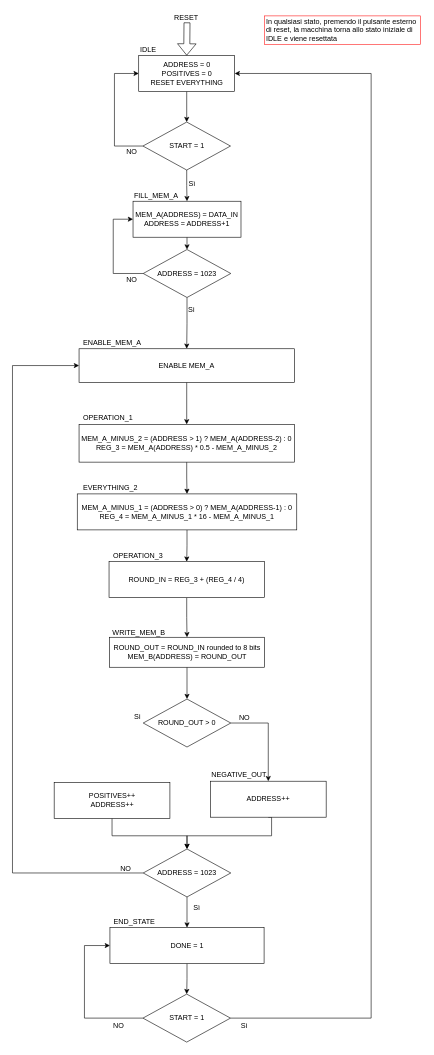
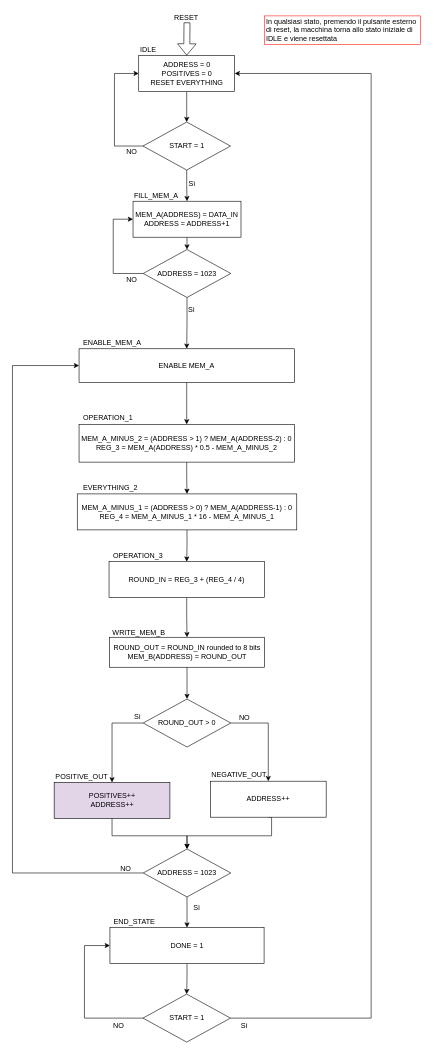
  <mxCell id="0" />
  <mxCell id="1" parent="0" />
  <mxCell id="2" style="edgeStyle=orthogonalEdgeStyle;rounded=0;orthogonalLoop=1;jettySize=auto;html=1;exitX=0.5;exitY=1;exitDx=0;exitDy=0;entryX=0.5;entryY=0;entryDx=0;entryDy=0;" parent="1" source="3" target="29" edge="1"><mxGeometry relative="1" as="geometry" /></mxCell>
  <mxCell id="3" value="&lt;div&gt;ADDRESS = 0&lt;/div&gt;&lt;div&gt;POSITIVES = 0&lt;/div&gt;&lt;div&gt;RESET EVERYTHING&lt;/div&gt;" style="rounded=0;whiteSpace=wrap;html=1;" parent="1" vertex="1"><mxGeometry x="230.5" y="92" width="160" height="60" as="geometry" /></mxCell>
  <mxCell id="4" value="IDLE" style="text;html=1;resizable=0;points=[];autosize=1;align=left;verticalAlign=top;spacingTop=-4;" parent="1" vertex="1"><mxGeometry x="230.5" y="73" width="40" height="20" as="geometry" /></mxCell>
  <mxCell id="5" style="edgeStyle=orthogonalEdgeStyle;rounded=0;orthogonalLoop=1;jettySize=auto;html=1;exitX=0.5;exitY=1;exitDx=0;exitDy=0;entryX=0.5;entryY=0;entryDx=0;entryDy=0;" parent="1" source="6" target="10" edge="1"><mxGeometry relative="1" as="geometry"><mxPoint x="310.5" y="444" as="targetPoint" /></mxGeometry></mxCell>
  <mxCell id="6" value="&lt;div&gt;MEM_A(ADDRESS) = DATA_IN&lt;/div&gt;&lt;div&gt;ADDRESS = ADDRESS+1&lt;br&gt;&lt;/div&gt;" style="rounded=0;whiteSpace=wrap;html=1;" parent="1" vertex="1"><mxGeometry x="221" y="335" width="180" height="60" as="geometry" /></mxCell>
  <mxCell id="7" value="FILL_MEM_A" style="text;html=1;resizable=0;points=[];autosize=1;align=left;verticalAlign=top;spacingTop=-4;" parent="1" vertex="1"><mxGeometry x="220.5" y="316" width="80" height="20" as="geometry" /></mxCell>
  <mxCell id="8" style="edgeStyle=orthogonalEdgeStyle;rounded=0;orthogonalLoop=1;jettySize=auto;html=1;exitX=0;exitY=0.5;exitDx=0;exitDy=0;entryX=0;entryY=0.5;entryDx=0;entryDy=0;" parent="1" source="10" target="6" edge="1"><mxGeometry relative="1" as="geometry"><Array as="points"><mxPoint x="188" y="456" /><mxPoint x="188" y="365" /></Array></mxGeometry></mxCell>
  <mxCell id="9" style="edgeStyle=orthogonalEdgeStyle;rounded=0;orthogonalLoop=1;jettySize=auto;html=1;exitX=0.5;exitY=1;exitDx=0;exitDy=0;entryX=0.5;entryY=0;entryDx=0;entryDy=0;" parent="1" source="10" target="55" edge="1"><mxGeometry relative="1" as="geometry" /></mxCell>
  <mxCell id="10" value="ADDRESS = 1023" style="rhombus;whiteSpace=wrap;html=1;" parent="1" vertex="1"><mxGeometry x="238" y="415.5" width="146" height="80" as="geometry" /></mxCell>
  <mxCell id="11" value="NO" style="text;html=1;resizable=0;points=[];autosize=1;align=left;verticalAlign=top;spacingTop=-4;" parent="1" vertex="1"><mxGeometry x="208" y="455.5" width="30" height="20" as="geometry" /></mxCell>
  <mxCell id="12" value="" style="edgeStyle=orthogonalEdgeStyle;rounded=0;orthogonalLoop=1;jettySize=auto;html=1;" parent="1" source="13" target="15" edge="1"><mxGeometry relative="1" as="geometry" /></mxCell>
  <mxCell id="13" value="&lt;div&gt;MEM_A_MINUS_2 = (ADDRESS &amp;gt; 1) ? MEM_A(ADDRESS-2) : 0&lt;/div&gt;&lt;div&gt;&lt;div&gt;REG_3 = MEM_A(ADDRESS) * 0.5 - MEM_A_MINUS_2&lt;br&gt;&lt;/div&gt;&lt;/div&gt;" style="rounded=0;whiteSpace=wrap;html=1;" parent="1" vertex="1"><mxGeometry x="131" y="707" width="359" height="63" as="geometry" /></mxCell>
  <mxCell id="14" value="" style="edgeStyle=orthogonalEdgeStyle;rounded=0;orthogonalLoop=1;jettySize=auto;html=1;" parent="1" source="15" target="17" edge="1"><mxGeometry relative="1" as="geometry" /></mxCell>
  <mxCell id="15" value="&lt;div&gt;MEM_A_MINUS_1 = (ADDRESS &amp;gt; 0) ? MEM_A(ADDRESS-1) : 0&lt;/div&gt;&lt;div&gt;REG_4 = MEM_A_MINUS_1 * 16 - MEM_A_MINUS_1&lt;/div&gt;" style="rounded=0;whiteSpace=wrap;html=1;" parent="1" vertex="1"><mxGeometry x="128" y="823" width="366" height="60" as="geometry" /></mxCell>
  <mxCell id="16" value="" style="edgeStyle=orthogonalEdgeStyle;rounded=0;orthogonalLoop=1;jettySize=auto;html=1;" parent="1" source="17" target="45" edge="1"><mxGeometry relative="1" as="geometry" /></mxCell>
  <mxCell id="17" value="&lt;div&gt;ROUND_IN = REG_3 + (REG_4 / 4)&lt;/div&gt;" style="rounded=0;whiteSpace=wrap;html=1;" parent="1" vertex="1"><mxGeometry x="181" y="936" width="259" height="60" as="geometry" /></mxCell>
  <mxCell id="18" value="Sì" style="text;html=1;resizable=0;points=[];autosize=1;align=left;verticalAlign=top;spacingTop=-4;" parent="1" vertex="1"><mxGeometry x="310.5" y="507" width="30" height="20" as="geometry" /></mxCell>
  <mxCell id="19" style="edgeStyle=orthogonalEdgeStyle;rounded=0;orthogonalLoop=1;jettySize=auto;html=1;exitX=0;exitY=0.5;exitDx=0;exitDy=0;entryX=0;entryY=0.5;entryDx=0;entryDy=0;" parent="1" source="21" target="55" edge="1"><mxGeometry relative="1" as="geometry"><Array as="points"><mxPoint x="20" y="1455" /><mxPoint x="20" y="609" /></Array></mxGeometry></mxCell>
  <mxCell id="20" value="" style="edgeStyle=orthogonalEdgeStyle;rounded=0;orthogonalLoop=1;jettySize=auto;html=1;" parent="1" source="21" target="26" edge="1"><mxGeometry relative="1" as="geometry" /></mxCell>
  <mxCell id="21" value="ADDRESS = 1023" style="rhombus;whiteSpace=wrap;html=1;" parent="1" vertex="1"><mxGeometry x="238" y="1415" width="146" height="80" as="geometry" /></mxCell>
  <mxCell id="22" value="NO" style="text;html=1;resizable=0;points=[];autosize=1;align=left;verticalAlign=top;spacingTop=-4;" parent="1" vertex="1"><mxGeometry x="197.5" y="1438" width="30" height="20" as="geometry" /></mxCell>
  <mxCell id="23" value="Sì" style="text;html=1;resizable=0;points=[];autosize=1;align=left;verticalAlign=top;spacingTop=-4;" parent="1" vertex="1"><mxGeometry x="319.5" y="1504" width="30" height="20" as="geometry" /></mxCell>
  <mxCell id="24" style="edgeStyle=orthogonalEdgeStyle;rounded=0;orthogonalLoop=1;jettySize=auto;html=1;exitX=1;exitY=0.5;exitDx=0;exitDy=0;entryX=1;entryY=0.5;entryDx=0;entryDy=0;" parent="1" source="51" target="3" edge="1"><mxGeometry relative="1" as="geometry"><Array as="points"><mxPoint x="618" y="1697" /><mxPoint x="618" y="122" /></Array></mxGeometry></mxCell>
  <mxCell id="25" style="edgeStyle=orthogonalEdgeStyle;rounded=0;orthogonalLoop=1;jettySize=auto;html=1;exitX=0.5;exitY=1;exitDx=0;exitDy=0;entryX=0.5;entryY=0;entryDx=0;entryDy=0;" parent="1" source="26" target="51" edge="1"><mxGeometry relative="1" as="geometry" /></mxCell>
  <mxCell id="26" value="DONE = 1" style="rounded=0;whiteSpace=wrap;html=1;" parent="1" vertex="1"><mxGeometry x="182.5" y="1546" width="257" height="60" as="geometry" /></mxCell>
  <mxCell id="27" style="edgeStyle=orthogonalEdgeStyle;rounded=0;orthogonalLoop=1;jettySize=auto;html=1;exitX=0.5;exitY=1;exitDx=0;exitDy=0;entryX=0.5;entryY=0;entryDx=0;entryDy=0;" parent="1" source="29" target="6" edge="1"><mxGeometry relative="1" as="geometry" /></mxCell>
  <mxCell id="28" style="edgeStyle=orthogonalEdgeStyle;rounded=0;orthogonalLoop=1;jettySize=auto;html=1;exitX=0;exitY=0.5;exitDx=0;exitDy=0;entryX=0;entryY=0.5;entryDx=0;entryDy=0;" parent="1" source="29" target="3" edge="1"><mxGeometry relative="1" as="geometry"><Array as="points"><mxPoint x="190" y="243" /><mxPoint x="190" y="122" /></Array></mxGeometry></mxCell>
  <mxCell id="29" value="START = 1" style="rhombus;whiteSpace=wrap;html=1;" parent="1" vertex="1"><mxGeometry x="237.5" y="203" width="146" height="80" as="geometry" /></mxCell>
  <mxCell id="30" value="NO" style="text;html=1;resizable=0;points=[];autosize=1;align=left;verticalAlign=top;spacingTop=-4;" parent="1" vertex="1"><mxGeometry x="208" y="243" width="30" height="20" as="geometry" /></mxCell>
  <mxCell id="31" value="Sì" style="text;html=1;resizable=0;points=[];autosize=1;align=left;verticalAlign=top;spacingTop=-4;" parent="1" vertex="1"><mxGeometry x="311.5" y="296" width="30" height="20" as="geometry" /></mxCell>
  <mxCell id="32" value="OPERATION_1" style="text;html=1;resizable=0;points=[];autosize=1;align=left;verticalAlign=top;spacingTop=-4;" parent="1" vertex="1"><mxGeometry x="136" y="687" width="100" height="20" as="geometry" /></mxCell>
  <mxCell id="33" value="EVERYTHING_2" style="text;html=1;resizable=0;points=[];autosize=1;align=left;verticalAlign=top;spacingTop=-4;" parent="1" vertex="1"><mxGeometry x="136" y="803" width="100" height="20" as="geometry" /></mxCell>
  <mxCell id="34" value="OPERATION_3" style="text;html=1;resizable=0;points=[];autosize=1;align=left;verticalAlign=top;spacingTop=-4;" parent="1" vertex="1"><mxGeometry x="186" y="916" width="100" height="20" as="geometry" /></mxCell>
+ <mxCell id="35" style="edgeStyle=orthogonalEdgeStyle;rounded=0;orthogonalLoop=1;jettySize=auto;html=1;exitX=0;exitY=0.5;exitDx=0;exitDy=0;entryX=0.5;entryY=0;entryDx=0;entryDy=0;" parent="1" source="37" target="39" edge="1"><mxGeometry relative="1" as="geometry"><mxPoint x="230" y="1300" as="targetPoint" /></mxGeometry></mxCell>
  <mxCell id="36" style="edgeStyle=orthogonalEdgeStyle;rounded=0;orthogonalLoop=1;jettySize=auto;html=1;exitX=1;exitY=0.5;exitDx=0;exitDy=0;entryX=0.5;entryY=0;entryDx=0;entryDy=0;" parent="1" source="37" target="48" edge="1"><mxGeometry relative="1" as="geometry" /></mxCell>
  <mxCell id="37" value="ROUND_OUT &amp;gt; 0" style="rhombus;whiteSpace=wrap;html=1;" parent="1" vertex="1"><mxGeometry x="238" y="1165" width="146" height="80" as="geometry" /></mxCell>
  <mxCell id="38" value="" style="edgeStyle=orthogonalEdgeStyle;rounded=0;orthogonalLoop=1;jettySize=auto;html=1;" parent="1" source="39" target="21" edge="1"><mxGeometry relative="1" as="geometry"><Array as="points"><mxPoint x="186" y="1393" /><mxPoint x="311" y="1393" /></Array></mxGeometry></mxCell>
- <mxCell id="39" value="&lt;div&gt;POSITIVES++&lt;/div&gt;&lt;div&gt;&lt;div&gt;ADDRESS++&lt;/div&gt;&lt;/div&gt;" style="rounded=0;whiteSpace=wrap;html=1;" parent="1" vertex="1"><mxGeometry x="89.5" y="1304" width="193" height="60" as="geometry" /></mxCell>
+ <mxCell id="39" value="&lt;div&gt;POSITIVES++&lt;/div&gt;&lt;div&gt;&lt;div&gt;ADDRESS++&lt;/div&gt;&lt;/div&gt;" style="rounded=0;whiteSpace=wrap;html=1;fillColor=#e1d5e7;" parent="1" vertex="1"><mxGeometry x="89.5" y="1304" width="193" height="60" as="geometry" /></mxCell>
  <mxCell id="40" value="Sì" style="text;html=1;resizable=0;points=[];autosize=1;align=left;verticalAlign=top;spacingTop=-4;" parent="1" vertex="1"><mxGeometry x="220.5" y="1185" width="30" height="20" as="geometry" /></mxCell>
  <mxCell id="41" value="NO" style="text;html=1;resizable=0;points=[];autosize=1;align=left;verticalAlign=top;spacingTop=-4;" parent="1" vertex="1"><mxGeometry x="396" y="1186" width="30" height="20" as="geometry" /></mxCell>
+ <mxCell id="42" value="POSITIVE_OUT" style="text;html=1;resizable=0;points=[];autosize=1;align=left;verticalAlign=top;spacingTop=-4;" parent="1" vertex="1"><mxGeometry x="89.5" y="1283.5" width="100" height="20" as="geometry" /></mxCell>
  <mxCell id="43" value="END_STATE" style="text;html=1;resizable=0;points=[];autosize=1;align=left;verticalAlign=top;spacingTop=-4;" parent="1" vertex="1"><mxGeometry x="186.5" y="1526" width="80" height="20" as="geometry" /></mxCell>
  <mxCell id="44" value="" style="edgeStyle=orthogonalEdgeStyle;rounded=0;orthogonalLoop=1;jettySize=auto;html=1;entryX=0.5;entryY=0;entryDx=0;entryDy=0;" parent="1" source="45" target="37" edge="1"><mxGeometry relative="1" as="geometry"><mxPoint x="310" y="1192" as="targetPoint" /></mxGeometry></mxCell>
  <mxCell id="45" value="&lt;div&gt;ROUND_OUT = ROUND_IN rounded to 8 bits&lt;br&gt;&lt;/div&gt;&lt;div&gt;&lt;span&gt;MEM_B(ADDRESS) = ROUND_OUT&lt;/span&gt;&lt;/div&gt;" style="rounded=0;whiteSpace=wrap;html=1;" parent="1" vertex="1"><mxGeometry x="181.5" y="1062" width="259" height="50" as="geometry" /></mxCell>
  <mxCell id="46" value="WRITE_MEM_B" style="text;html=1;resizable=0;points=[];autosize=1;align=left;verticalAlign=top;spacingTop=-4;" parent="1" vertex="1"><mxGeometry x="185" y="1044" width="100" height="20" as="geometry" /></mxCell>
  <mxCell id="47" style="edgeStyle=orthogonalEdgeStyle;rounded=0;orthogonalLoop=1;jettySize=auto;html=1;exitX=0.5;exitY=1;exitDx=0;exitDy=0;entryX=0.5;entryY=0;entryDx=0;entryDy=0;" parent="1" source="48" target="21" edge="1"><mxGeometry relative="1" as="geometry"><Array as="points"><mxPoint x="452" y="1393" /><mxPoint x="311" y="1393" /></Array></mxGeometry></mxCell>
  <mxCell id="48" value="&lt;div&gt;&lt;div&gt;&lt;div&gt;ADDRESS++&lt;/div&gt;&lt;/div&gt;&lt;/div&gt;" style="rounded=0;whiteSpace=wrap;html=1;" parent="1" vertex="1"><mxGeometry x="350" y="1302" width="193" height="60" as="geometry" /></mxCell>
  <mxCell id="49" value="NEGATIVE_OUT" style="text;html=1;resizable=0;points=[];autosize=1;align=left;verticalAlign=top;spacingTop=-4;" parent="1" vertex="1"><mxGeometry x="350" y="1281.5" width="100" height="20" as="geometry" /></mxCell>
  <mxCell id="50" style="edgeStyle=orthogonalEdgeStyle;rounded=0;orthogonalLoop=1;jettySize=auto;html=1;exitX=0;exitY=0.5;exitDx=0;exitDy=0;entryX=0;entryY=0.5;entryDx=0;entryDy=0;" parent="1" source="51" target="26" edge="1"><mxGeometry relative="1" as="geometry"><Array as="points"><mxPoint x="140" y="1697" /><mxPoint x="140" y="1576" /></Array></mxGeometry></mxCell>
  <mxCell id="51" value="START = 1" style="rhombus;whiteSpace=wrap;html=1;" parent="1" vertex="1"><mxGeometry x="237.5" y="1657" width="146" height="80" as="geometry" /></mxCell>
  <mxCell id="52" value="NO" style="text;html=1;resizable=0;points=[];autosize=1;align=left;verticalAlign=top;spacingTop=-4;" parent="1" vertex="1"><mxGeometry x="186" y="1700" width="30" height="20" as="geometry" /></mxCell>
  <mxCell id="53" value="Sì" style="text;html=1;resizable=0;points=[];autosize=1;align=left;verticalAlign=top;spacingTop=-4;" parent="1" vertex="1"><mxGeometry x="399" y="1700" width="30" height="20" as="geometry" /></mxCell>
  <mxCell id="54" style="edgeStyle=orthogonalEdgeStyle;rounded=0;orthogonalLoop=1;jettySize=auto;html=1;exitX=0.5;exitY=1;exitDx=0;exitDy=0;entryX=0.5;entryY=0;entryDx=0;entryDy=0;" parent="1" source="55" target="13" edge="1"><mxGeometry relative="1" as="geometry" /></mxCell>
  <mxCell id="55" value="ENABLE MEM_A" style="rounded=0;whiteSpace=wrap;html=1;" parent="1" vertex="1"><mxGeometry x="131" y="581" width="359" height="56" as="geometry" /></mxCell>
  <mxCell id="56" value="ENABLE_MEM_A" style="text;html=1;resizable=0;points=[];autosize=1;align=left;verticalAlign=top;spacingTop=-4;direction=south;" parent="1" vertex="1"><mxGeometry x="136" y="562" width="110" height="20" as="geometry" /></mxCell>
  <mxCell id="57" value="&lt;div&gt;In qualsiasi stato, premendo il pulsante esterno &lt;br&gt;&lt;/div&gt;&lt;div&gt;di reset, la macchina torna allo stato iniziale di&lt;/div&gt;&lt;div&gt;IDLE e viene resettata&lt;br&gt;&lt;/div&gt;" style="text;html=1;resizable=0;points=[];autosize=1;align=left;verticalAlign=top;spacingTop=-4;strokeColor=#FF1C1C;" vertex="1" parent="1"><mxGeometry x="440.5" y="26" width="260" height="48" as="geometry" /></mxCell>
  <mxCell id="58" value="" style="shape=flexArrow;endArrow=classic;html=1;entryX=0.5;entryY=0;entryDx=0;entryDy=0;" edge="1" parent="1" target="3"><mxGeometry width="50" height="50" relative="1" as="geometry"><mxPoint x="311" y="37" as="sourcePoint" /><mxPoint x="220.5" y="13" as="targetPoint" /></mxGeometry></mxCell>
  <mxCell id="59" value="RESET" style="text;html=1;resizable=0;points=[];autosize=1;align=left;verticalAlign=top;spacingTop=-4;" vertex="1" parent="1"><mxGeometry x="288" y="20" width="60" height="20" as="geometry" /></mxCell>
